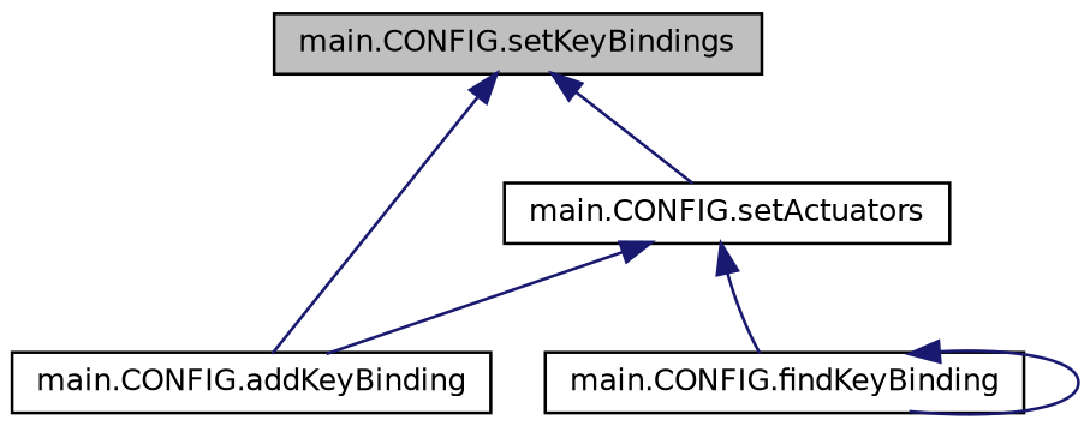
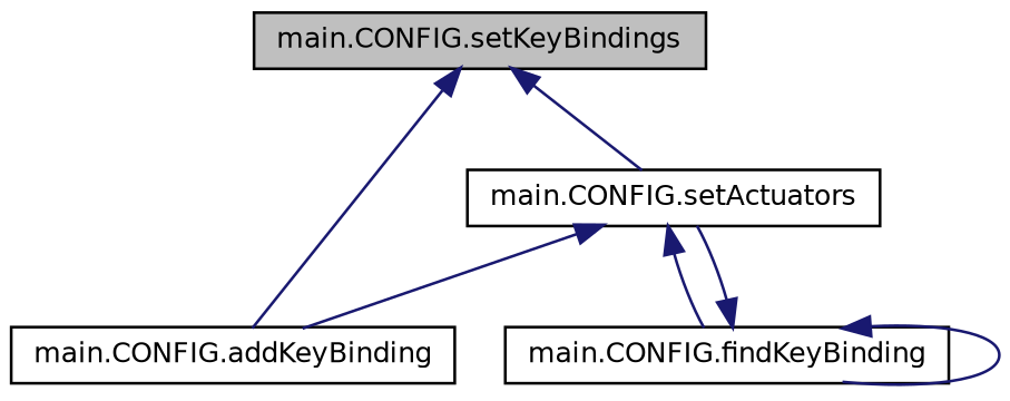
  digraph {
    rankdir=TB
    node [color=black fillcolor=white fontname=Helvetica fontsize=10 shape=record style=filled]
    edge [color=midnightblue dir=back fontname=Helvetica fontsize=10 labelfontname=Helvetica labelfontsize=10 style=solid]
    n1 [fillcolor=grey75 fontcolor=black height=0.2 label="main.CONFIG.setKeyBindings" width=0.4]
    n2 [height=0.2 label="main.CONFIG.addKeyBinding" width=0.4]
    n3 [height=0.2 label="main.CONFIG.setActuators" width=0.4]
    n4 [height=0.2 label="main.CONFIG.findKeyBinding" width=0.4]
    n1 -> n2
    n1 -> n3
    n3 -> n2
    n3 -> n4
+   n4 -> n3
    n4 -> n4
  }
